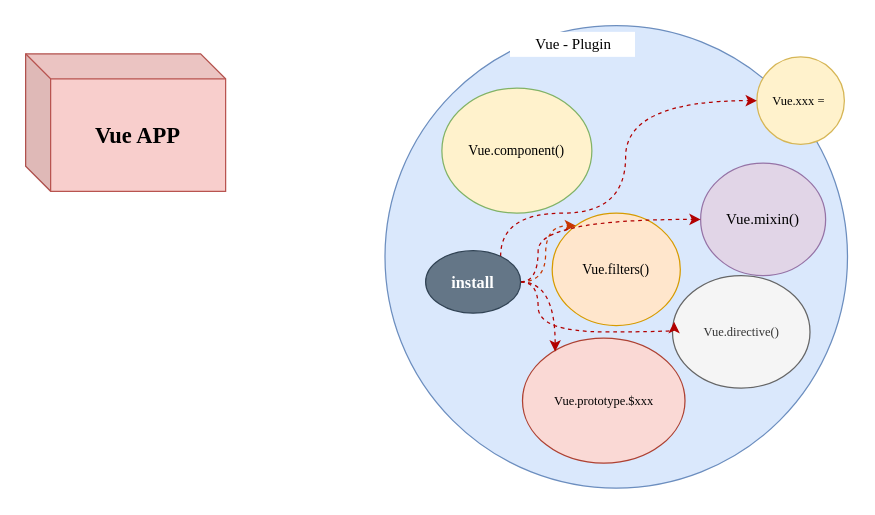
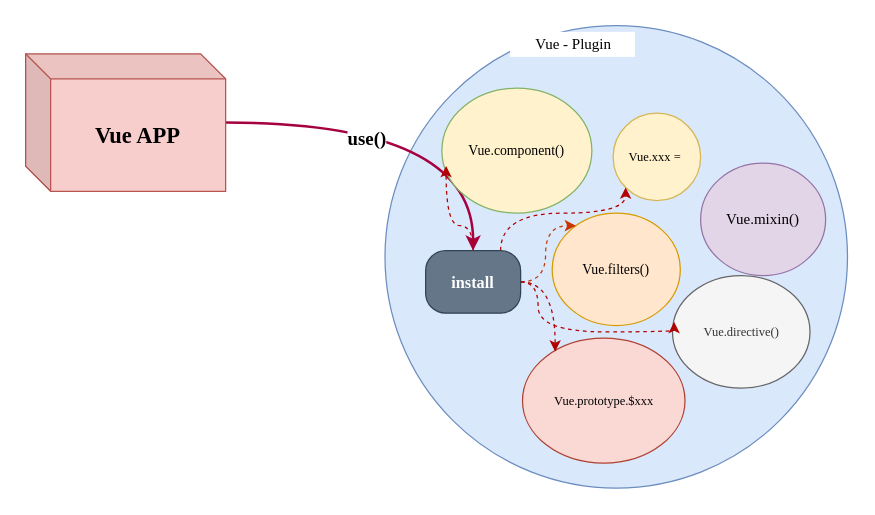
  <mxCell id="0" />
  <mxCell id="1" parent="0" />
  <mxCell id="2" value="" style="ellipse;whiteSpace=wrap;html=1;aspect=fixed;fillColor=#dae8fc;strokeColor=#6c8ebf;fontFamily=JetBrains Mono;" vertex="1" parent="1"><mxGeometry x="307.5" y="20" width="370" height="370" as="geometry" /></mxCell>
+ <mxCell id="3" value="&lt;font style=&quot;font-size: 15px;&quot;&gt;use()&lt;/font&gt;" style="edgeStyle=orthogonalEdgeStyle;orthogonalLoop=1;jettySize=auto;html=1;fontFamily=JetBrains Mono;fontSize=15;sketch=0;shadow=0;curved=1;fontStyle=1;fillColor=#d80073;strokeColor=#A50040;strokeWidth=2;" edge="1" parent="1" source="4" target="18"><mxGeometry x="-0.25" y="-12" relative="1" as="geometry"><mxPoint as="offset" /></mxGeometry></mxCell>
  <mxCell id="4" value="Vue APP" style="shape=cube;whiteSpace=wrap;html=1;boundedLbl=1;backgroundOutline=1;darkOpacity=0.05;darkOpacity2=0.1;fillColor=#f8cecc;strokeColor=#b85450;fontFamily=JetBrains Mono;fontStyle=1;fontSize=18;" vertex="1" parent="1"><mxGeometry x="20" y="42.5" width="160" height="110" as="geometry" /></mxCell>
  <mxCell id="5" value="Vue - Plugin" style="text;html=1;align=center;verticalAlign=middle;resizable=0;points=[];autosize=1;fontFamily=JetBrains Mono;fillColor=#ffffff;" vertex="1" parent="1"><mxGeometry x="407.5" y="25" width="100" height="20" as="geometry" /></mxCell>
  <mxCell id="6" value="Vue.component()" style="ellipse;whiteSpace=wrap;html=1;fillColor=#fff2cc;strokeColor=#82b366;fontFamily=JetBrains Mono;fontSize=11;" vertex="1" parent="1"><mxGeometry x="353" y="70" width="120" height="100" as="geometry" /></mxCell>
  <mxCell id="7" value="Vue.directive()" style="ellipse;whiteSpace=wrap;html=1;fillColor=#f5f5f5;strokeColor=#666666;fontColor=#333333;fontFamily=JetBrains Mono;fontSize=10;" vertex="1" parent="1"><mxGeometry x="537.5" y="220" width="110" height="90" as="geometry" /></mxCell>
  <mxCell id="8" value="Vue.filters()" style="ellipse;whiteSpace=wrap;html=1;fillColor=#ffe6cc;strokeColor=#d79b00;fontFamily=JetBrains Mono;fontSize=11;" vertex="1" parent="1"><mxGeometry x="441.25" y="170" width="102.5" height="90" as="geometry" /></mxCell>
  <mxCell id="9" value="Vue.prototype.$xxx" style="ellipse;whiteSpace=wrap;html=1;fillColor=#fad9d5;strokeColor=#ae4132;fontFamily=JetBrains Mono;fontSize=10;" vertex="1" parent="1"><mxGeometry x="417.5" y="270" width="130" height="100" as="geometry" /></mxCell>
- <mxCell id="10" value="Vue.xxx =&amp;nbsp;" style="ellipse;whiteSpace=wrap;html=1;fillColor=#fff2cc;strokeColor=#d6b656;fontFamily=JetBrains Mono;fontSize=10;" vertex="1" parent="1"><mxGeometry x="605" y="45" width="70" height="70" as="geometry" /></mxCell>
+ <mxCell id="10" value="Vue.xxx =&amp;nbsp;" style="ellipse;whiteSpace=wrap;html=1;fillColor=#fff2cc;strokeColor=#d6b656;fontFamily=JetBrains Mono;fontSize=10;" vertex="1" parent="1"><mxGeometry x="490" y="90" width="70" height="70" as="geometry" /></mxCell>
  <mxCell id="11" value="Vue.mixin()" style="ellipse;whiteSpace=wrap;html=1;fillColor=#e1d5e7;strokeColor=#9673a6;fontFamily=JetBrains Mono;" vertex="1" parent="1"><mxGeometry x="560" y="130" width="100" height="90" as="geometry" /></mxCell>
  <mxCell id="12" style="edgeStyle=orthogonalEdgeStyle;curved=1;sketch=0;orthogonalLoop=1;jettySize=auto;html=1;shadow=0;dashed=1;strokeWidth=1;fontFamily=JetBrains Mono;fontSize=13;fillColor=#fa6800;strokeColor=#C73500;" edge="1" parent="1" source="18" target="8"><mxGeometry relative="1" as="geometry"><Array as="points"><mxPoint x="436" y="225" /><mxPoint x="436" y="180" /></Array></mxGeometry></mxCell>
+ <mxCell id="13" style="edgeStyle=orthogonalEdgeStyle;curved=1;sketch=0;orthogonalLoop=1;jettySize=auto;html=1;entryX=0.028;entryY=0.623;entryDx=0;entryDy=0;entryPerimeter=0;shadow=0;dashed=1;strokeWidth=1;fontFamily=JetBrains Mono;fontSize=13;fillColor=#e51400;strokeColor=#B20000;" edge="1" parent="1" source="18" target="6"><mxGeometry relative="1" as="geometry" /></mxCell>
  <mxCell id="14" style="edgeStyle=orthogonalEdgeStyle;curved=1;sketch=0;orthogonalLoop=1;jettySize=auto;html=1;shadow=0;dashed=1;strokeWidth=1;fontFamily=JetBrains Mono;fontSize=13;fillColor=#e51400;strokeColor=#B20000;" edge="1" parent="1" source="18" target="10"><mxGeometry relative="1" as="geometry"><Array as="points"><mxPoint x="400" y="170" /><mxPoint x="500" y="170" /></Array></mxGeometry></mxCell>
  <mxCell id="15" style="edgeStyle=orthogonalEdgeStyle;curved=1;sketch=0;orthogonalLoop=1;jettySize=auto;html=1;entryX=0.201;entryY=0.107;entryDx=0;entryDy=0;entryPerimeter=0;shadow=0;dashed=1;strokeWidth=1;fontFamily=JetBrains Mono;fontSize=13;fillColor=#e51400;strokeColor=#B20000;" edge="1" parent="1" source="18" target="9"><mxGeometry relative="1" as="geometry" /></mxCell>
  <mxCell id="16" style="edgeStyle=orthogonalEdgeStyle;curved=1;sketch=0;orthogonalLoop=1;jettySize=auto;html=1;entryX=0.012;entryY=0.411;entryDx=0;entryDy=0;entryPerimeter=0;shadow=0;dashed=1;strokeWidth=1;fontFamily=JetBrains Mono;fontSize=13;fillColor=#e51400;strokeColor=#B20000;" edge="1" parent="1" source="18" target="7"><mxGeometry relative="1" as="geometry"><Array as="points"><mxPoint x="430" y="225" /><mxPoint x="430" y="265" /><mxPoint x="539" y="265" /></Array></mxGeometry></mxCell>
- <mxCell id="17" style="edgeStyle=orthogonalEdgeStyle;curved=1;sketch=0;orthogonalLoop=1;jettySize=auto;html=1;shadow=0;dashed=1;strokeWidth=1;fontFamily=JetBrains Mono;fontSize=13;fillColor=#e51400;strokeColor=#B20000;" edge="1" parent="1" source="18" target="11"><mxGeometry relative="1" as="geometry"><Array as="points"><mxPoint x="430" y="225" /><mxPoint x="430" y="175" /></Array></mxGeometry></mxCell>
- <mxCell id="18" value="install" style="ellipse;whiteSpace=wrap;html=1;sketch=0;fontFamily=JetBrains Mono;fontSize=13;fillColor=#647687;strokeColor=#314354;fontColor=#ffffff;fontStyle=1;arcSize=32;" vertex="1" parent="1"><mxGeometry x="340" y="200" width="76" height="50" as="geometry" /></mxCell>
+ <mxCell id="18" value="install" style="rounded=1;whiteSpace=wrap;html=1;sketch=0;fontFamily=JetBrains Mono;fontSize=13;fillColor=#647687;strokeColor=#314354;fontColor=#ffffff;fontStyle=1;arcSize=32;" vertex="1" parent="1"><mxGeometry x="340" y="200" width="76" height="50" as="geometry" /></mxCell>
